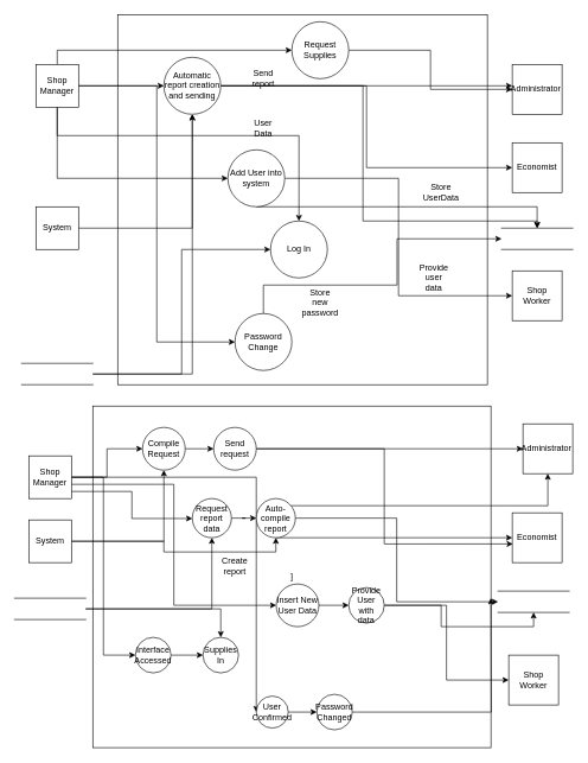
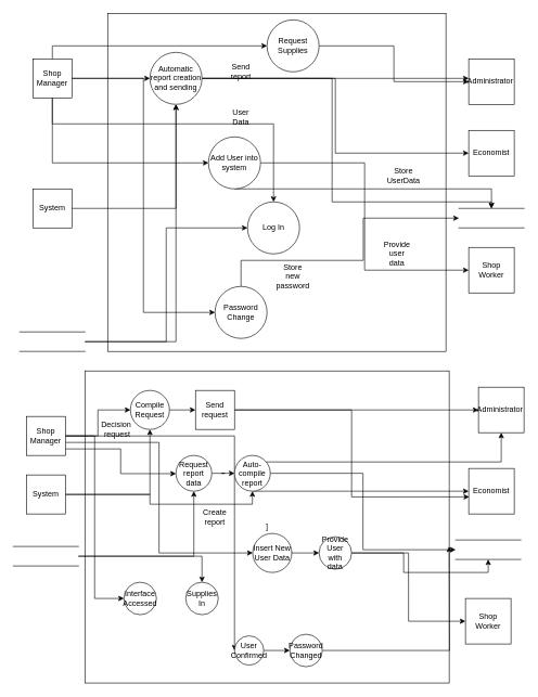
  <mxCell id="0" />
  <mxCell id="1" parent="0" />
  <mxCell id="2" value="]" style="rounded=0;whiteSpace=wrap;html=1;" vertex="1" parent="1"><mxGeometry x="130" y="570" width="560" height="480" as="geometry" /></mxCell>
  <mxCell id="3" value="" style="rounded=0;whiteSpace=wrap;html=1;" vertex="1" parent="1"><mxGeometry x="165" y="20" width="520" height="520" as="geometry" /></mxCell>
  <mxCell id="4" style="edgeStyle=orthogonalEdgeStyle;rounded=0;orthogonalLoop=1;jettySize=auto;html=1;" edge="1" parent="1" source="9" target="18"><mxGeometry relative="1" as="geometry" /></mxCell>
  <mxCell id="5" style="edgeStyle=orthogonalEdgeStyle;rounded=0;orthogonalLoop=1;jettySize=auto;html=1;" edge="1" parent="1" source="9" target="26"><mxGeometry relative="1" as="geometry"><Array as="points"><mxPoint x="80" y="250" /></Array></mxGeometry></mxCell>
  <mxCell id="6" style="edgeStyle=orthogonalEdgeStyle;rounded=0;orthogonalLoop=1;jettySize=auto;html=1;" edge="1" parent="1" source="9" target="29"><mxGeometry relative="1" as="geometry"><Array as="points"><mxPoint x="80" y="190" /><mxPoint x="420" y="190" /></Array></mxGeometry></mxCell>
  <mxCell id="7" style="edgeStyle=orthogonalEdgeStyle;rounded=0;orthogonalLoop=1;jettySize=auto;html=1;entryX=0;entryY=0.5;entryDx=0;entryDy=0;" edge="1" parent="1" source="9" target="31"><mxGeometry relative="1" as="geometry" /></mxCell>
  <mxCell id="8" style="edgeStyle=orthogonalEdgeStyle;rounded=0;orthogonalLoop=1;jettySize=auto;html=1;" edge="1" parent="1" source="9" target="35"><mxGeometry relative="1" as="geometry"><Array as="points"><mxPoint x="80" y="70" /></Array></mxGeometry></mxCell>
  <mxCell id="9" value="Shop Manager" style="whiteSpace=wrap;html=1;aspect=fixed;" vertex="1" parent="1"><mxGeometry x="50" y="90" width="60" height="60" as="geometry" /></mxCell>
  <mxCell id="10" style="edgeStyle=orthogonalEdgeStyle;rounded=0;orthogonalLoop=1;jettySize=auto;html=1;" edge="1" parent="1" source="11" target="18"><mxGeometry relative="1" as="geometry" /></mxCell>
  <mxCell id="11" value="System" style="whiteSpace=wrap;html=1;aspect=fixed;" vertex="1" parent="1"><mxGeometry x="50" y="290" width="60" height="60" as="geometry" /></mxCell>
  <mxCell id="12" style="edgeStyle=orthogonalEdgeStyle;rounded=0;orthogonalLoop=1;jettySize=auto;html=1;" edge="1" parent="1" source="14" target="18"><mxGeometry relative="1" as="geometry" /></mxCell>
  <mxCell id="13" style="edgeStyle=orthogonalEdgeStyle;rounded=0;orthogonalLoop=1;jettySize=auto;html=1;entryX=0;entryY=0.5;entryDx=0;entryDy=0;" edge="1" parent="1" source="14" target="29"><mxGeometry relative="1" as="geometry" /></mxCell>
  <mxCell id="14" value="" style="html=1;dashed=0;whitespace=wrap;shape=partialRectangle;right=0;left=0;fillColor=none;" vertex="1" parent="1"><mxGeometry x="30" y="510" width="100" height="30" as="geometry" /></mxCell>
  <mxCell id="15" style="edgeStyle=orthogonalEdgeStyle;rounded=0;orthogonalLoop=1;jettySize=auto;html=1;" edge="1" parent="1" source="18" target="19"><mxGeometry relative="1" as="geometry"><Array as="points"><mxPoint x="620" y="120" /><mxPoint x="620" y="120" /></Array></mxGeometry></mxCell>
  <mxCell id="16" style="edgeStyle=orthogonalEdgeStyle;rounded=0;orthogonalLoop=1;jettySize=auto;html=1;entryX=0;entryY=0.5;entryDx=0;entryDy=0;" edge="1" parent="1" source="18" target="20"><mxGeometry relative="1" as="geometry" /></mxCell>
  <mxCell id="17" style="edgeStyle=orthogonalEdgeStyle;rounded=0;orthogonalLoop=1;jettySize=auto;html=1;" edge="1" parent="1" source="18" target="21"><mxGeometry relative="1" as="geometry"><Array as="points"><mxPoint x="510" y="120" /><mxPoint x="510" y="310" /><mxPoint x="755" y="310" /></Array></mxGeometry></mxCell>
  <mxCell id="18" value="Automatic report creation and sending" style="ellipse;whiteSpace=wrap;html=1;aspect=fixed;" vertex="1" parent="1"><mxGeometry x="230" y="80" width="80" height="80" as="geometry" /></mxCell>
  <mxCell id="19" value="Administrator&amp;nbsp;" style="whiteSpace=wrap;html=1;aspect=fixed;" vertex="1" parent="1"><mxGeometry x="720" y="90" width="70" height="70" as="geometry" /></mxCell>
  <mxCell id="20" value="Economist" style="whiteSpace=wrap;html=1;aspect=fixed;" vertex="1" parent="1"><mxGeometry x="720" y="200" width="70" height="70" as="geometry" /></mxCell>
  <mxCell id="21" value="" style="html=1;dashed=0;whitespace=wrap;shape=partialRectangle;right=0;left=0;fillColor=none;" vertex="1" parent="1"><mxGeometry x="705" y="320" width="100" height="30" as="geometry" /></mxCell>
  <mxCell id="22" value="Send report" style="text;html=1;strokeColor=none;fillColor=none;align=center;verticalAlign=middle;whiteSpace=wrap;rounded=0;" vertex="1" parent="1"><mxGeometry x="350" y="100" width="40" height="20" as="geometry" /></mxCell>
  <mxCell id="23" value="Shop Worker" style="whiteSpace=wrap;html=1;aspect=fixed;" vertex="1" parent="1"><mxGeometry x="720" y="380" width="70" height="70" as="geometry" /></mxCell>
  <mxCell id="24" style="edgeStyle=orthogonalEdgeStyle;rounded=0;orthogonalLoop=1;jettySize=auto;html=1;" edge="1" parent="1" source="26" target="21"><mxGeometry relative="1" as="geometry"><Array as="points"><mxPoint x="755" y="290" /></Array></mxGeometry></mxCell>
  <mxCell id="25" style="edgeStyle=orthogonalEdgeStyle;rounded=0;orthogonalLoop=1;jettySize=auto;html=1;entryX=0;entryY=0.5;entryDx=0;entryDy=0;" edge="1" parent="1" source="26" target="23"><mxGeometry relative="1" as="geometry" /></mxCell>
  <mxCell id="26" value="Add User into system" style="ellipse;whiteSpace=wrap;html=1;aspect=fixed;" vertex="1" parent="1"><mxGeometry x="320" y="210" width="80" height="80" as="geometry" /></mxCell>
  <mxCell id="27" value="Provide user data" style="text;html=1;strokeColor=none;fillColor=none;align=center;verticalAlign=middle;whiteSpace=wrap;rounded=0;" vertex="1" parent="1"><mxGeometry x="590" y="380" width="40" height="20" as="geometry" /></mxCell>
  <mxCell id="28" value="Store UserData" style="text;html=1;strokeColor=none;fillColor=none;align=center;verticalAlign=middle;whiteSpace=wrap;rounded=0;" vertex="1" parent="1"><mxGeometry x="600" y="260" width="40" height="20" as="geometry" /></mxCell>
  <mxCell id="29" value="Log In" style="ellipse;whiteSpace=wrap;html=1;aspect=fixed;" vertex="1" parent="1"><mxGeometry x="380" y="310" width="80" height="80" as="geometry" /></mxCell>
  <mxCell id="30" style="edgeStyle=orthogonalEdgeStyle;rounded=0;orthogonalLoop=1;jettySize=auto;html=1;entryX=0;entryY=0.5;entryDx=0;entryDy=0;" edge="1" parent="1" source="31" target="21"><mxGeometry relative="1" as="geometry"><Array as="points"><mxPoint x="370" y="400" /><mxPoint x="558" y="400" /><mxPoint x="558" y="335" /></Array></mxGeometry></mxCell>
  <mxCell id="31" value="Password Change" style="ellipse;whiteSpace=wrap;html=1;aspect=fixed;" vertex="1" parent="1"><mxGeometry x="330" y="440" width="80" height="80" as="geometry" /></mxCell>
  <mxCell id="32" value="User Data" style="text;html=1;strokeColor=none;fillColor=none;align=center;verticalAlign=middle;whiteSpace=wrap;rounded=0;" vertex="1" parent="1"><mxGeometry x="350" y="170" width="40" height="20" as="geometry" /></mxCell>
  <mxCell id="33" value="Store new password" style="text;html=1;strokeColor=none;fillColor=none;align=center;verticalAlign=middle;whiteSpace=wrap;rounded=0;" vertex="1" parent="1"><mxGeometry x="430" y="415" width="40" height="20" as="geometry" /></mxCell>
  <mxCell id="34" style="edgeStyle=orthogonalEdgeStyle;rounded=0;orthogonalLoop=1;jettySize=auto;html=1;" edge="1" parent="1" source="35" target="19"><mxGeometry relative="1" as="geometry" /></mxCell>
  <mxCell id="35" value="Request Supplies" style="ellipse;whiteSpace=wrap;html=1;aspect=fixed;" vertex="1" parent="1"><mxGeometry x="410" y="30" width="80" height="80" as="geometry" /></mxCell>
  <mxCell id="36" style="edgeStyle=orthogonalEdgeStyle;rounded=0;orthogonalLoop=1;jettySize=auto;html=1;" edge="1" parent="1" source="41" target="53"><mxGeometry relative="1" as="geometry" /></mxCell>
  <mxCell id="37" style="edgeStyle=orthogonalEdgeStyle;rounded=0;orthogonalLoop=1;jettySize=auto;html=1;" edge="1" parent="1" source="41" target="59"><mxGeometry relative="1" as="geometry"><Array as="points"><mxPoint x="185" y="690" /><mxPoint x="185" y="728" /></Array></mxGeometry></mxCell>
  <mxCell id="38" style="edgeStyle=orthogonalEdgeStyle;rounded=0;orthogonalLoop=1;jettySize=auto;html=1;entryX=0;entryY=0.5;entryDx=0;entryDy=0;" edge="1" parent="1" source="41" target="66"><mxGeometry relative="1" as="geometry"><Array as="points"><mxPoint x="244" y="680" /><mxPoint x="244" y="850" /></Array></mxGeometry></mxCell>
  <mxCell id="39" style="edgeStyle=orthogonalEdgeStyle;rounded=0;orthogonalLoop=1;jettySize=auto;html=1;entryX=0;entryY=0.5;entryDx=0;entryDy=0;" edge="1" parent="1" source="41" target="71"><mxGeometry relative="1" as="geometry" /></mxCell>
  <mxCell id="40" style="edgeStyle=orthogonalEdgeStyle;rounded=0;orthogonalLoop=1;jettySize=auto;html=1;" edge="1" parent="1" source="41" target="74"><mxGeometry relative="1" as="geometry"><Array as="points"><mxPoint x="360" y="670" /></Array></mxGeometry></mxCell>
  <mxCell id="41" value="Shop Manager" style="whiteSpace=wrap;html=1;aspect=fixed;" vertex="1" parent="1"><mxGeometry x="40" y="640" width="60" height="60" as="geometry" /></mxCell>
  <mxCell id="42" style="edgeStyle=orthogonalEdgeStyle;rounded=0;orthogonalLoop=1;jettySize=auto;html=1;" edge="1" parent="1" source="44" target="53"><mxGeometry relative="1" as="geometry" /></mxCell>
  <mxCell id="43" style="edgeStyle=orthogonalEdgeStyle;rounded=0;orthogonalLoop=1;jettySize=auto;html=1;entryX=0.5;entryY=1;entryDx=0;entryDy=0;" edge="1" parent="1" source="44" target="63"><mxGeometry relative="1" as="geometry" /></mxCell>
  <mxCell id="44" value="System" style="whiteSpace=wrap;html=1;aspect=fixed;" vertex="1" parent="1"><mxGeometry x="40" y="730" width="60" height="60" as="geometry" /></mxCell>
  <mxCell id="45" style="edgeStyle=orthogonalEdgeStyle;rounded=0;orthogonalLoop=1;jettySize=auto;html=1;entryX=0.5;entryY=1;entryDx=0;entryDy=0;" edge="1" parent="1" source="47" target="59"><mxGeometry relative="1" as="geometry" /></mxCell>
  <mxCell id="46" style="edgeStyle=orthogonalEdgeStyle;rounded=0;orthogonalLoop=1;jettySize=auto;html=1;" edge="1" parent="1" source="47" target="72"><mxGeometry relative="1" as="geometry" /></mxCell>
  <mxCell id="47" value="" style="html=1;dashed=0;whitespace=wrap;shape=partialRectangle;right=0;left=0;fillColor=none;" vertex="1" parent="1"><mxGeometry x="20" y="840" width="100" height="30" as="geometry" /></mxCell>
  <mxCell id="48" value="Administrator&amp;nbsp;" style="whiteSpace=wrap;html=1;aspect=fixed;" vertex="1" parent="1"><mxGeometry x="735" y="595" width="70" height="70" as="geometry" /></mxCell>
  <mxCell id="49" value="Economist" style="whiteSpace=wrap;html=1;aspect=fixed;" vertex="1" parent="1"><mxGeometry x="720" y="720" width="70" height="70" as="geometry" /></mxCell>
  <mxCell id="50" value="" style="html=1;dashed=0;whitespace=wrap;shape=partialRectangle;right=0;left=0;fillColor=none;" vertex="1" parent="1"><mxGeometry x="700" y="830" width="100" height="30" as="geometry" /></mxCell>
  <mxCell id="51" value="Shop Worker" style="whiteSpace=wrap;html=1;aspect=fixed;" vertex="1" parent="1"><mxGeometry x="715" y="920" width="70" height="70" as="geometry" /></mxCell>
  <mxCell id="52" value="" style="edgeStyle=orthogonalEdgeStyle;rounded=0;orthogonalLoop=1;jettySize=auto;html=1;" edge="1" parent="1" source="53" target="57"><mxGeometry relative="1" as="geometry" /></mxCell>
  <mxCell id="53" value="Compile Request" style="ellipse;whiteSpace=wrap;html=1;aspect=fixed;" vertex="1" parent="1"><mxGeometry x="200" y="600" width="60" height="60" as="geometry" /></mxCell>
+ <mxCell id="54" value="Decision&amp;nbsp;&lt;br&gt;request&lt;br&gt;" style="text;html=1;strokeColor=none;fillColor=none;align=center;verticalAlign=middle;whiteSpace=wrap;rounded=0;" vertex="1" parent="1"><mxGeometry x="160" y="650" width="40" height="20" as="geometry" /></mxCell>
  <mxCell id="55" style="edgeStyle=orthogonalEdgeStyle;rounded=0;orthogonalLoop=1;jettySize=auto;html=1;" edge="1" parent="1" source="57" target="48"><mxGeometry relative="1" as="geometry" /></mxCell>
  <mxCell id="56" style="edgeStyle=orthogonalEdgeStyle;rounded=0;orthogonalLoop=1;jettySize=auto;html=1;entryX=0.011;entryY=0.625;entryDx=0;entryDy=0;entryPerimeter=0;" edge="1" parent="1" source="57" target="49"><mxGeometry relative="1" as="geometry" /></mxCell>
- <mxCell id="57" value="Send request" style="ellipse;whiteSpace=wrap;html=1;aspect=fixed;" vertex="1" parent="1"><mxGeometry x="300" y="600" width="60" height="60" as="geometry" /></mxCell>
+ <mxCell id="57" value="Send request" style="whiteSpace=wrap;html=1;aspect=fixed;rounded=0;" vertex="1" parent="1"><mxGeometry x="300" y="600" width="60" height="60" as="geometry" /></mxCell>
  <mxCell id="58" value="" style="edgeStyle=orthogonalEdgeStyle;rounded=0;orthogonalLoop=1;jettySize=auto;html=1;" edge="1" parent="1" source="59" target="63"><mxGeometry relative="1" as="geometry" /></mxCell>
  <mxCell id="59" value="Request report data" style="ellipse;whiteSpace=wrap;html=1;aspect=fixed;" vertex="1" parent="1"><mxGeometry x="270" y="700" width="55" height="55" as="geometry" /></mxCell>
  <mxCell id="60" style="edgeStyle=orthogonalEdgeStyle;rounded=0;orthogonalLoop=1;jettySize=auto;html=1;" edge="1" parent="1" source="63" target="48"><mxGeometry relative="1" as="geometry"><Array as="points"><mxPoint x="770" y="710" /></Array></mxGeometry></mxCell>
  <mxCell id="61" style="edgeStyle=orthogonalEdgeStyle;rounded=0;orthogonalLoop=1;jettySize=auto;html=1;" edge="1" parent="1" source="63" target="49"><mxGeometry relative="1" as="geometry"><Array as="points"><mxPoint x="500" y="755" /><mxPoint x="500" y="755" /></Array></mxGeometry></mxCell>
  <mxCell id="62" style="edgeStyle=orthogonalEdgeStyle;rounded=0;orthogonalLoop=1;jettySize=auto;html=1;entryX=0;entryY=0.5;entryDx=0;entryDy=0;" edge="1" parent="1" source="63" target="50"><mxGeometry relative="1" as="geometry" /></mxCell>
  <mxCell id="63" value="Auto-compile report" style="ellipse;whiteSpace=wrap;html=1;aspect=fixed;" vertex="1" parent="1"><mxGeometry x="360" y="700" width="55" height="55" as="geometry" /></mxCell>
  <mxCell id="64" value="Create report" style="text;html=1;strokeColor=none;fillColor=none;align=center;verticalAlign=middle;whiteSpace=wrap;rounded=0;" vertex="1" parent="1"><mxGeometry x="310" y="785" width="40" height="20" as="geometry" /></mxCell>
  <mxCell id="65" value="" style="edgeStyle=orthogonalEdgeStyle;rounded=0;orthogonalLoop=1;jettySize=auto;html=1;" edge="1" parent="1" source="66" target="69"><mxGeometry relative="1" as="geometry" /></mxCell>
  <mxCell id="66" value="Insert New User Data" style="ellipse;whiteSpace=wrap;html=1;aspect=fixed;" vertex="1" parent="1"><mxGeometry x="388" y="820" width="60" height="60" as="geometry" /></mxCell>
  <mxCell id="67" style="edgeStyle=orthogonalEdgeStyle;rounded=0;orthogonalLoop=1;jettySize=auto;html=1;entryX=0;entryY=0.5;entryDx=0;entryDy=0;" edge="1" parent="1" source="69" target="51"><mxGeometry relative="1" as="geometry" /></mxCell>
  <mxCell id="68" style="edgeStyle=orthogonalEdgeStyle;rounded=0;orthogonalLoop=1;jettySize=auto;html=1;entryX=0.5;entryY=1;entryDx=0;entryDy=0;" edge="1" parent="1" source="69" target="50"><mxGeometry relative="1" as="geometry" /></mxCell>
  <mxCell id="69" value="Provide User with data" style="ellipse;whiteSpace=wrap;html=1;aspect=fixed;" vertex="1" parent="1"><mxGeometry x="490" y="825" width="50" height="50" as="geometry" /></mxCell>
- <mxCell id="70" value="" style="edgeStyle=orthogonalEdgeStyle;rounded=0;orthogonalLoop=1;jettySize=auto;html=1;" edge="1" parent="1" source="71" target="72"><mxGeometry relative="1" as="geometry" /></mxCell>
  <mxCell id="71" value="Interface Accessed" style="ellipse;whiteSpace=wrap;html=1;aspect=fixed;" vertex="1" parent="1"><mxGeometry x="190" y="895" width="50" height="50" as="geometry" /></mxCell>
  <mxCell id="72" value="Supplies In" style="ellipse;whiteSpace=wrap;html=1;aspect=fixed;" vertex="1" parent="1"><mxGeometry x="285" y="895" width="50" height="50" as="geometry" /></mxCell>
  <mxCell id="73" value="" style="edgeStyle=orthogonalEdgeStyle;rounded=0;orthogonalLoop=1;jettySize=auto;html=1;" edge="1" parent="1" source="74" target="76"><mxGeometry relative="1" as="geometry" /></mxCell>
  <mxCell id="74" value="User Confirmed" style="ellipse;whiteSpace=wrap;html=1;aspect=fixed;" vertex="1" parent="1"><mxGeometry x="360" y="977.5" width="45" height="45" as="geometry" /></mxCell>
  <mxCell id="75" style="edgeStyle=orthogonalEdgeStyle;rounded=0;orthogonalLoop=1;jettySize=auto;html=1;" edge="1" parent="1" source="76"><mxGeometry relative="1" as="geometry"><mxPoint x="690" y="840" as="targetPoint" /></mxGeometry></mxCell>
  <mxCell id="76" value="Password Changed" style="ellipse;whiteSpace=wrap;html=1;aspect=fixed;" vertex="1" parent="1"><mxGeometry x="445" y="975" width="50" height="50" as="geometry" /></mxCell>
